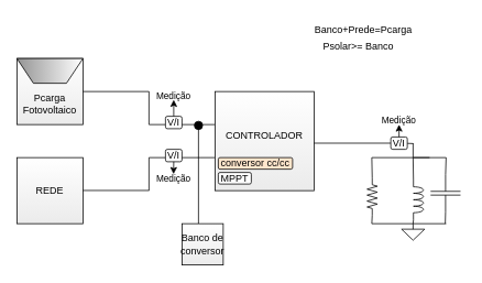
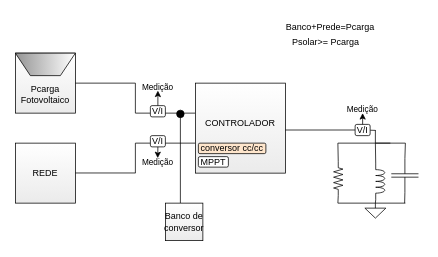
  <mxCell id="0" />
  <mxCell id="1" parent="0" />
  <mxCell id="2" value="" style="whiteSpace=wrap;html=1;aspect=fixed;gradientColor=#EBEBEB;" vertex="1" parent="1"><mxGeometry x="20" y="70" width="80" height="80" as="geometry" /></mxCell>
  <mxCell id="3" value="" style="whiteSpace=wrap;html=1;aspect=fixed;gradientColor=#EBEBEB;" vertex="1" parent="1"><mxGeometry x="20" y="190" width="80" height="80" as="geometry" /></mxCell>
  <mxCell id="4" value="" style="shape=trapezoid;perimeter=trapezoidPerimeter;whiteSpace=wrap;html=1;fixedSize=1;direction=west;flipH=0;flipV=0;gradientColor=#949494;gradientDirection=east;" vertex="1" parent="1"><mxGeometry x="20" y="70" width="80" height="30" as="geometry" /></mxCell>
  <mxCell id="5" value="Pcarga&lt;div&gt;Fotovoltaico&lt;/div&gt;" style="text;html=1;align=center;verticalAlign=middle;whiteSpace=wrap;rounded=0;" vertex="1" parent="1"><mxGeometry x="30" y="110" width="60" height="30" as="geometry" /></mxCell>
  <mxCell id="6" value="REDE" style="text;html=1;align=center;verticalAlign=middle;whiteSpace=wrap;rounded=0;" vertex="1" parent="1"><mxGeometry x="30" y="215" width="60" height="30" as="geometry" /></mxCell>
  <mxCell id="7" value="" style="endArrow=none;html=1;rounded=0;" edge="1" parent="1"><mxGeometry width="50" height="50" relative="1" as="geometry"><mxPoint x="100" y="110" as="sourcePoint" /><mxPoint x="180" y="110" as="targetPoint" /></mxGeometry></mxCell>
  <mxCell id="8" value="" style="endArrow=none;html=1;rounded=0;" edge="1" parent="1"><mxGeometry width="50" height="50" relative="1" as="geometry"><mxPoint x="100" y="229.8" as="sourcePoint" /><mxPoint x="180" y="229.8" as="targetPoint" /></mxGeometry></mxCell>
  <mxCell id="9" value="" style="endArrow=none;html=1;rounded=0;" edge="1" parent="1"><mxGeometry width="50" height="50" relative="1" as="geometry"><mxPoint x="180" y="110" as="sourcePoint" /><mxPoint x="180" y="150" as="targetPoint" /></mxGeometry></mxCell>
  <mxCell id="10" value="" style="endArrow=none;html=1;rounded=0;" edge="1" parent="1"><mxGeometry width="50" height="50" relative="1" as="geometry"><mxPoint x="180" y="190" as="sourcePoint" /><mxPoint x="180" y="230" as="targetPoint" /></mxGeometry></mxCell>
  <mxCell id="11" value="" style="endArrow=none;html=1;rounded=0;" edge="1" parent="1"><mxGeometry width="50" height="50" relative="1" as="geometry"><mxPoint x="180" y="150" as="sourcePoint" /><mxPoint x="200" y="150" as="targetPoint" /></mxGeometry></mxCell>
  <mxCell id="12" value="" style="endArrow=none;html=1;rounded=0;" edge="1" parent="1"><mxGeometry width="50" height="50" relative="1" as="geometry"><mxPoint x="180" y="190" as="sourcePoint" /><mxPoint x="200" y="190" as="targetPoint" /></mxGeometry></mxCell>
  <mxCell id="13" value="V/I" style="rounded=1;whiteSpace=wrap;html=1;" vertex="1" parent="1"><mxGeometry x="200" y="180" width="20" height="15" as="geometry" /></mxCell>
  <mxCell id="14" value="V/I" style="rounded=1;whiteSpace=wrap;html=1;" vertex="1" parent="1"><mxGeometry x="200" y="140" width="20" height="15" as="geometry" /></mxCell>
  <mxCell id="15" value="" style="endArrow=none;html=1;rounded=0;" edge="1" parent="1"><mxGeometry width="50" height="50" relative="1" as="geometry"><mxPoint x="220" y="150" as="sourcePoint" /><mxPoint x="260" y="150" as="targetPoint" /></mxGeometry></mxCell>
  <mxCell id="16" value="" style="endArrow=none;html=1;rounded=0;" edge="1" parent="1"><mxGeometry width="50" height="50" relative="1" as="geometry"><mxPoint x="220" y="190" as="sourcePoint" /><mxPoint x="260" y="190" as="targetPoint" /></mxGeometry></mxCell>
  <mxCell id="17" value="" style="endArrow=classic;html=1;rounded=0;exitX=0.5;exitY=0;exitDx=0;exitDy=0;" edge="1" parent="1" source="14"><mxGeometry width="50" height="50" relative="1" as="geometry"><mxPoint x="200" y="140" as="sourcePoint" /><mxPoint x="210" y="120" as="targetPoint" /></mxGeometry></mxCell>
  <mxCell id="18" value="&lt;span style=&quot;font-size: 11px;&quot;&gt;Medição&lt;/span&gt;" style="text;html=1;align=center;verticalAlign=middle;whiteSpace=wrap;rounded=0;" vertex="1" parent="1"><mxGeometry x="180" y="100" width="60" height="30" as="geometry" /></mxCell>
  <mxCell id="19" value="" style="endArrow=classic;html=1;rounded=0;exitX=0.5;exitY=1;exitDx=0;exitDy=0;" edge="1" parent="1" source="13"><mxGeometry width="50" height="50" relative="1" as="geometry"><mxPoint x="209.8" y="230" as="sourcePoint" /><mxPoint x="209.8" y="210" as="targetPoint" /></mxGeometry></mxCell>
  <mxCell id="20" value="&lt;span style=&quot;font-size: 11px;&quot;&gt;Medição&lt;/span&gt;" style="text;html=1;align=center;verticalAlign=middle;whiteSpace=wrap;rounded=0;" vertex="1" parent="1"><mxGeometry x="180" y="200" width="60" height="30" as="geometry" /></mxCell>
  <mxCell id="21" value="CONTROLADOR&lt;div&gt;&lt;br&gt;&lt;/div&gt;" style="whiteSpace=wrap;html=1;aspect=fixed;gradientColor=#EBEBEB;" vertex="1" parent="1"><mxGeometry x="260" y="110" width="120" height="120" as="geometry" /></mxCell>
  <mxCell id="22" value="" style="endArrow=none;html=1;rounded=0;" edge="1" parent="1" source="38"><mxGeometry width="50" height="50" relative="1" as="geometry"><mxPoint x="380" y="172.5" as="sourcePoint" /><mxPoint x="500" y="173" as="targetPoint" /></mxGeometry></mxCell>
  <mxCell id="23" style="edgeStyle=orthogonalEdgeStyle;rounded=0;orthogonalLoop=1;jettySize=auto;html=1;exitX=0;exitY=0.5;exitDx=0;exitDy=0;exitPerimeter=0;endArrow=none;endFill=0;" edge="1" parent="1" source="24"><mxGeometry relative="1" as="geometry"><mxPoint x="450" y="190" as="targetPoint" /></mxGeometry></mxCell>
  <mxCell id="24" value="" style="pointerEvents=1;verticalLabelPosition=bottom;shadow=0;dashed=0;align=center;html=1;verticalAlign=top;shape=mxgraph.electrical.resistors.resistor_2;rotation=90;" vertex="1" parent="1"><mxGeometry x="428" y="231" width="45" height="12.5" as="geometry" /></mxCell>
  <mxCell id="25" value="" style="pointerEvents=1;verticalLabelPosition=bottom;shadow=0;dashed=0;align=center;html=1;verticalAlign=top;shape=mxgraph.electrical.capacitors.capacitor_1;rotation=90;" vertex="1" parent="1"><mxGeometry x="516.78" y="215" width="45.16" height="36.25" as="geometry" /></mxCell>
  <mxCell id="26" style="edgeStyle=orthogonalEdgeStyle;rounded=0;orthogonalLoop=1;jettySize=auto;html=1;exitX=0;exitY=1;exitDx=0;exitDy=0;exitPerimeter=0;endArrow=none;endFill=0;" edge="1" parent="1" source="27"><mxGeometry relative="1" as="geometry"><mxPoint x="500" y="190" as="targetPoint" /></mxGeometry></mxCell>
  <mxCell id="27" value="" style="pointerEvents=1;verticalLabelPosition=bottom;shadow=0;dashed=0;align=center;html=1;verticalAlign=top;shape=mxgraph.electrical.inductors.inductor_3;rotation=90;" vertex="1" parent="1"><mxGeometry x="482" y="235" width="48.97" height="12.08" as="geometry" /></mxCell>
  <mxCell id="28" value="" style="endArrow=none;html=1;rounded=0;" edge="1" parent="1"><mxGeometry width="50" height="50" relative="1" as="geometry"><mxPoint x="500" y="172.5" as="sourcePoint" /><mxPoint x="500" y="190" as="targetPoint" /></mxGeometry></mxCell>
  <mxCell id="29" value="" style="endArrow=none;html=1;rounded=0;" edge="1" parent="1"><mxGeometry width="50" height="50" relative="1" as="geometry"><mxPoint x="450" y="190" as="sourcePoint" /><mxPoint x="520" y="190" as="targetPoint" /></mxGeometry></mxCell>
  <mxCell id="30" value="" style="endArrow=none;html=1;rounded=0;" edge="1" parent="1"><mxGeometry width="50" height="50" relative="1" as="geometry"><mxPoint x="500" y="190" as="sourcePoint" /><mxPoint x="540" y="190" as="targetPoint" /></mxGeometry></mxCell>
  <mxCell id="31" value="" style="endArrow=none;html=1;rounded=0;exitX=0;exitY=0.5;exitDx=0;exitDy=0;exitPerimeter=0;" edge="1" parent="1" source="25"><mxGeometry width="50" height="50" relative="1" as="geometry"><mxPoint x="440" y="270" as="sourcePoint" /><mxPoint x="540" y="190" as="targetPoint" /></mxGeometry></mxCell>
  <mxCell id="32" value="" style="endArrow=none;html=1;rounded=0;" edge="1" parent="1"><mxGeometry width="50" height="50" relative="1" as="geometry"><mxPoint x="450" y="270" as="sourcePoint" /><mxPoint x="540" y="270" as="targetPoint" /></mxGeometry></mxCell>
  <mxCell id="33" value="" style="endArrow=none;html=1;rounded=0;entryX=1;entryY=0.5;entryDx=0;entryDy=0;entryPerimeter=0;" edge="1" parent="1" target="24"><mxGeometry width="50" height="50" relative="1" as="geometry"><mxPoint x="450" y="270" as="sourcePoint" /><mxPoint x="480" y="240" as="targetPoint" /></mxGeometry></mxCell>
  <mxCell id="34" value="" style="endArrow=none;html=1;rounded=0;entryX=1;entryY=1;entryDx=0;entryDy=0;entryPerimeter=0;" edge="1" parent="1" target="27"><mxGeometry width="50" height="50" relative="1" as="geometry"><mxPoint x="500" y="270" as="sourcePoint" /><mxPoint x="480" y="240" as="targetPoint" /></mxGeometry></mxCell>
  <mxCell id="35" value="" style="endArrow=none;html=1;rounded=0;entryX=1;entryY=0.5;entryDx=0;entryDy=0;entryPerimeter=0;" edge="1" parent="1" target="25"><mxGeometry width="50" height="50" relative="1" as="geometry"><mxPoint x="539" y="270" as="sourcePoint" /><mxPoint x="480" y="240" as="targetPoint" /></mxGeometry></mxCell>
  <mxCell id="36" value="" style="pointerEvents=1;verticalLabelPosition=bottom;shadow=0;dashed=0;align=center;html=1;verticalAlign=top;shape=mxgraph.electrical.signal_sources.signal_ground;" vertex="1" parent="1"><mxGeometry x="486" y="270" width="28" height="20" as="geometry" /></mxCell>
  <mxCell id="37" value="" style="endArrow=none;html=1;rounded=0;" edge="1" parent="1" target="38"><mxGeometry width="50" height="50" relative="1" as="geometry"><mxPoint x="380" y="172.5" as="sourcePoint" /><mxPoint x="500" y="173" as="targetPoint" /></mxGeometry></mxCell>
  <mxCell id="38" value="V/I" style="rounded=1;whiteSpace=wrap;html=1;" vertex="1" parent="1"><mxGeometry x="473" y="165" width="20" height="15" as="geometry" /></mxCell>
  <mxCell id="39" value="&lt;span style=&quot;font-size: 11px;&quot;&gt;Medição&lt;/span&gt;" style="text;html=1;align=center;verticalAlign=middle;whiteSpace=wrap;rounded=0;" vertex="1" parent="1"><mxGeometry x="453" y="130" width="60" height="30" as="geometry" /></mxCell>
  <mxCell id="40" value="" style="endArrow=classic;html=1;rounded=0;exitX=0.5;exitY=0;exitDx=0;exitDy=0;" edge="1" parent="1" source="38"><mxGeometry width="50" height="50" relative="1" as="geometry"><mxPoint x="440" y="190" as="sourcePoint" /><mxPoint x="483" y="150" as="targetPoint" /></mxGeometry></mxCell>
  <mxCell id="41" value="" style="endArrow=none;html=1;rounded=0;" edge="1" parent="1"><mxGeometry width="50" height="50" relative="1" as="geometry"><mxPoint x="240" y="270" as="sourcePoint" /><mxPoint x="240" y="150" as="targetPoint" /></mxGeometry></mxCell>
  <mxCell id="42" value="Banco de conversor" style="whiteSpace=wrap;html=1;aspect=fixed;gradientColor=#EBEBEB;" vertex="1" parent="1"><mxGeometry x="220" y="270" width="50" height="50" as="geometry" /></mxCell>
  <mxCell id="43" value="" style="ellipse;whiteSpace=wrap;html=1;aspect=fixed;fillColor=#000000;" vertex="1" parent="1"><mxGeometry x="235" y="146" width="10" height="10" as="geometry" /></mxCell>
  <mxCell id="44" value="MPPT" style="rounded=1;whiteSpace=wrap;html=1;fillColor=#ffffff;" vertex="1" parent="1"><mxGeometry x="264" y="208" width="40" height="14" as="geometry" /></mxCell>
  <mxCell id="45" value="Banco+Prede=Pcarga" style="text;html=1;align=center;verticalAlign=middle;whiteSpace=wrap;rounded=0;" vertex="1" parent="1"><mxGeometry x="410" y="20" width="60" height="30" as="geometry" /></mxCell>
- <mxCell id="46" value="Psolar&amp;gt;= Banco" style="text;html=1;align=center;verticalAlign=middle;whiteSpace=wrap;rounded=0;" vertex="1" parent="1"><mxGeometry x="368" y="40" width="132" height="30" as="geometry" /></mxCell>
+ <mxCell id="46" value="Psolar&amp;gt;= Pcarga" style="text;html=1;align=center;verticalAlign=middle;whiteSpace=wrap;rounded=0;" vertex="1" parent="1"><mxGeometry x="368" y="40" width="132" height="30" as="geometry" /></mxCell>
  <mxCell id="47" value="conversor cc/cc" style="rounded=1;whiteSpace=wrap;html=1;fillColor=#ffe6cc;" vertex="1" parent="1"><mxGeometry x="264" y="190" width="90" height="14" as="geometry" /></mxCell>
